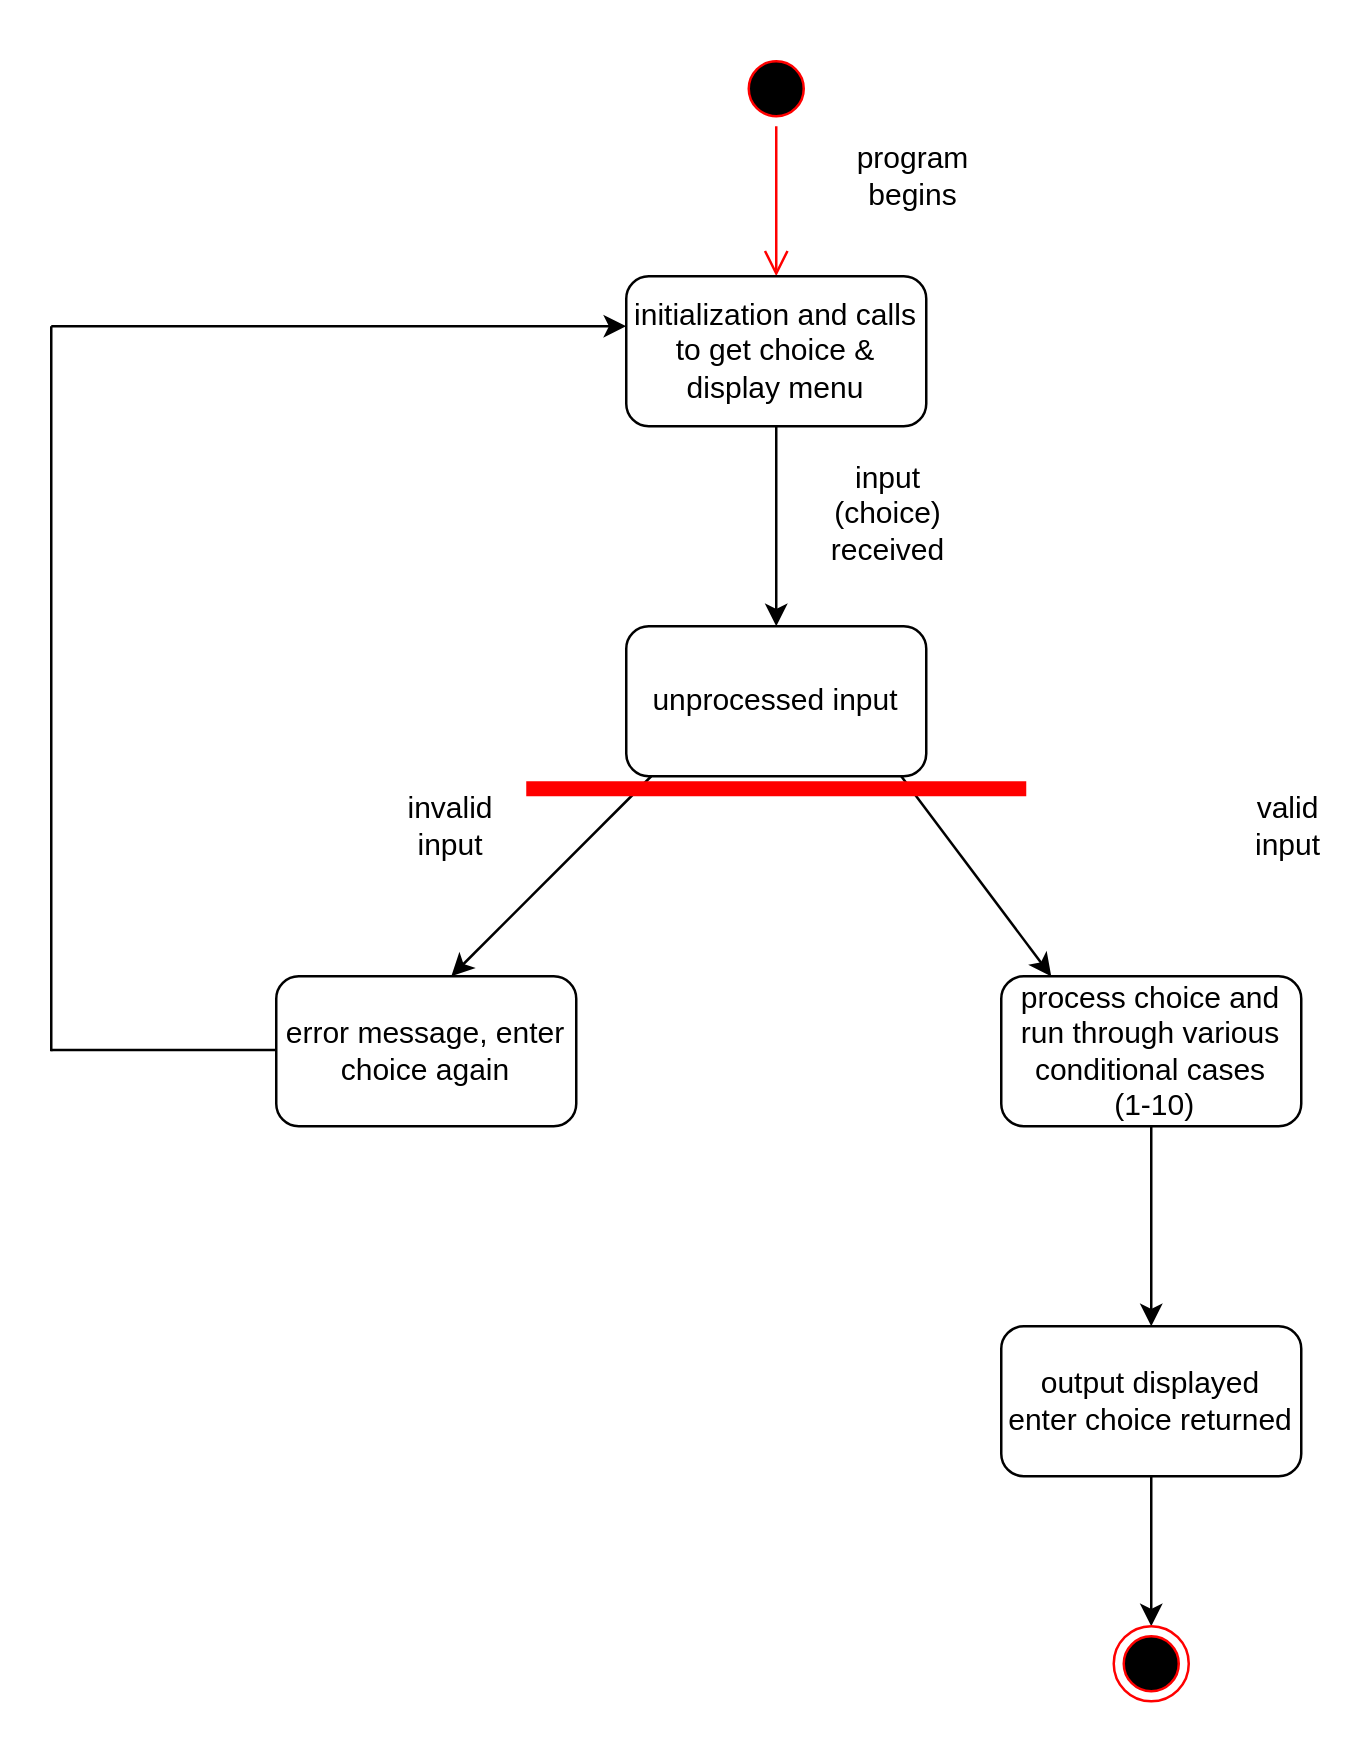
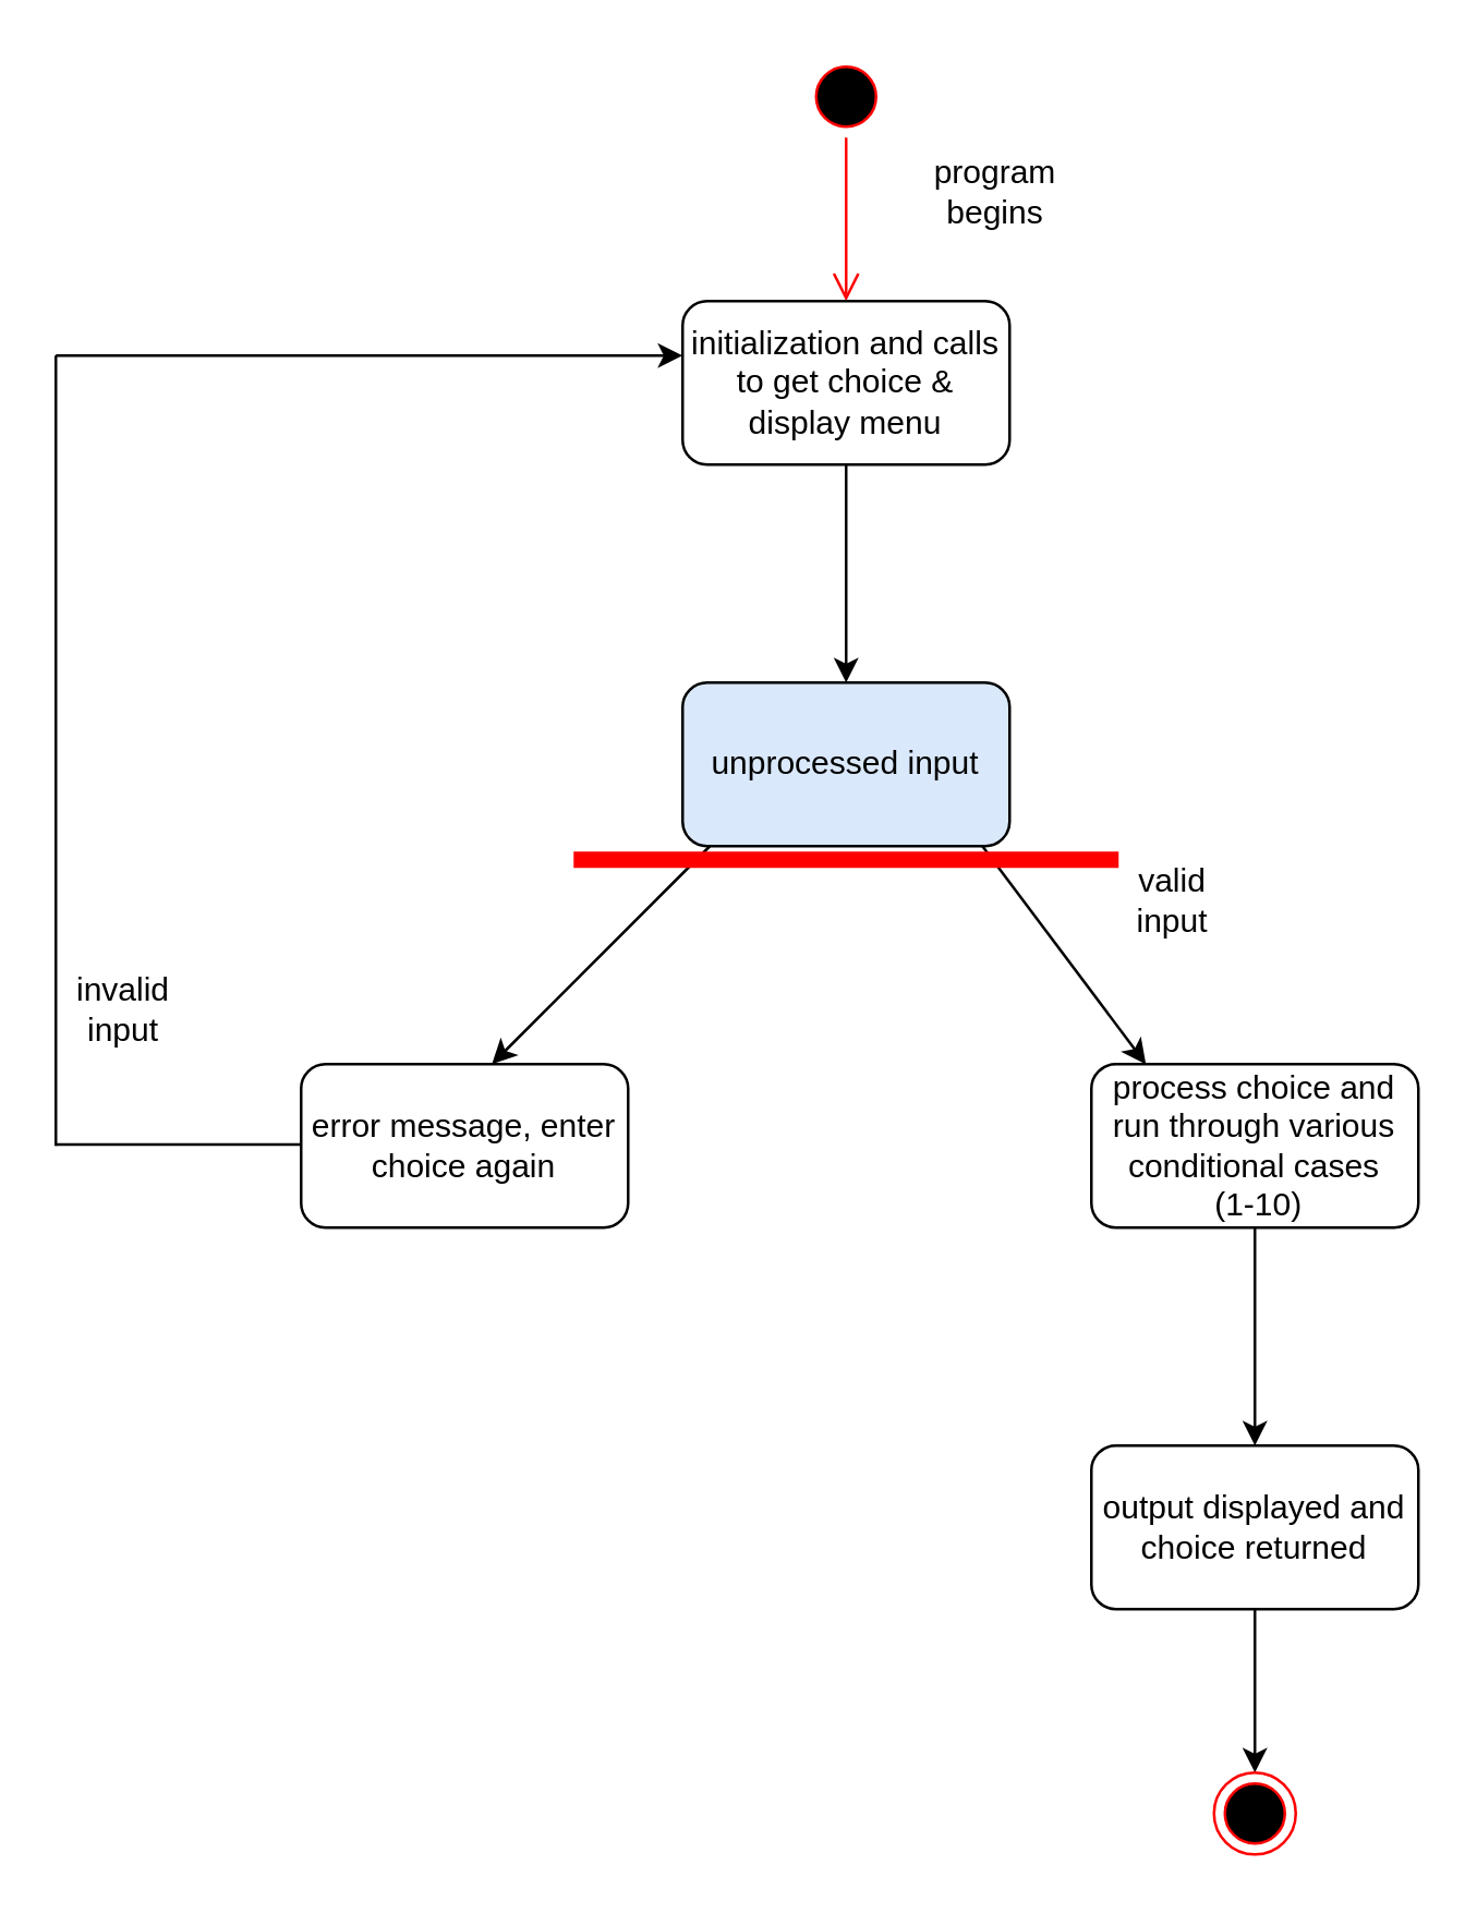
  <mxCell id="0" />
  <mxCell id="1" parent="0" />
  <mxCell id="2" value="" style="ellipse;html=1;shape=startState;fillColor=#000000;strokeColor=#ff0000;" vertex="1" parent="1"><mxGeometry x="295" y="20" width="30" height="30" as="geometry" /></mxCell>
  <mxCell id="3" value="" style="edgeStyle=orthogonalEdgeStyle;html=1;verticalAlign=bottom;endArrow=open;endSize=8;strokeColor=#ff0000;entryX=0.5;entryY=0;entryDx=0;entryDy=0;entryPerimeter=0;" edge="1" source="2" parent="1" target="14"><mxGeometry relative="1" as="geometry"><mxPoint x="310" y="100" as="targetPoint" /></mxGeometry></mxCell>
- <mxCell id="4" value="input (choice) received" style="text;html=1;strokeColor=none;fillColor=none;align=center;verticalAlign=middle;whiteSpace=wrap;rounded=0;" vertex="1" parent="1"><mxGeometry x="330" y="190" width="50" height="30" as="geometry" /></mxCell>
- <mxCell id="5" value="unprocessed input" style="rounded=1;whiteSpace=wrap;html=1;" vertex="1" parent="1"><mxGeometry x="250" y="250" width="120" height="60" as="geometry" /></mxCell>
+ <mxCell id="5" value="unprocessed input" style="rounded=1;whiteSpace=wrap;html=1;fillColor=#dae8fc;" vertex="1" parent="1"><mxGeometry x="250" y="250" width="120" height="60" as="geometry" /></mxCell>
  <mxCell id="6" value="" style="endArrow=classic;html=1;" edge="1" parent="1"><mxGeometry width="50" height="50" relative="1" as="geometry"><mxPoint x="260" y="310" as="sourcePoint" /><mxPoint x="180" y="390" as="targetPoint" /></mxGeometry></mxCell>
  <mxCell id="7" value="" style="endArrow=classic;html=1;" edge="1" parent="1"><mxGeometry width="50" height="50" relative="1" as="geometry"><mxPoint x="360" y="310" as="sourcePoint" /><mxPoint x="420" y="390" as="targetPoint" /></mxGeometry></mxCell>
- <mxCell id="8" value="invalid input" style="text;html=1;strokeColor=none;fillColor=none;align=center;verticalAlign=middle;whiteSpace=wrap;rounded=0;" vertex="1" parent="1"><mxGeometry x="160" y="320" width="40" height="20" as="geometry" /></mxCell>
- <mxCell id="9" value="valid input" style="text;html=1;strokeColor=none;fillColor=none;align=center;verticalAlign=middle;whiteSpace=wrap;rounded=0;" vertex="1" parent="1"><mxGeometry x="495" y="320" width="40" height="20" as="geometry" /></mxCell>
+ <mxCell id="8" value="invalid input" style="text;html=1;strokeColor=none;fillColor=none;align=center;verticalAlign=middle;whiteSpace=wrap;rounded=0;" vertex="1" parent="1"><mxGeometry x="25" y="360" width="40" height="20" as="geometry" /></mxCell>
+ <mxCell id="9" value="valid input" style="text;html=1;strokeColor=none;fillColor=none;align=center;verticalAlign=middle;whiteSpace=wrap;rounded=0;" vertex="1" parent="1"><mxGeometry x="410" y="320" width="40" height="20" as="geometry" /></mxCell>
  <mxCell id="10" value="error message, enter choice again" style="rounded=1;whiteSpace=wrap;html=1;" vertex="1" parent="1"><mxGeometry x="110" y="390" width="120" height="60" as="geometry" /></mxCell>
  <mxCell id="11" value="" style="edgeStyle=orthogonalEdgeStyle;rounded=0;orthogonalLoop=1;jettySize=auto;html=1;" edge="1" parent="1" source="12"><mxGeometry relative="1" as="geometry"><mxPoint x="460" y="530" as="targetPoint" /></mxGeometry></mxCell>
  <mxCell id="12" value="process choice and run through various conditional cases&lt;br&gt;&amp;nbsp;(1-10)" style="rounded=1;whiteSpace=wrap;html=1;" vertex="1" parent="1"><mxGeometry x="400" y="390" width="120" height="60" as="geometry" /></mxCell>
  <mxCell id="13" value="" style="edgeStyle=orthogonalEdgeStyle;rounded=0;orthogonalLoop=1;jettySize=auto;html=1;" edge="1" parent="1" source="14" target="5"><mxGeometry relative="1" as="geometry" /></mxCell>
  <mxCell id="14" value="initialization and calls to get choice &amp;amp; display menu" style="rounded=1;whiteSpace=wrap;html=1;" vertex="1" parent="1"><mxGeometry x="250" y="110" width="120" height="60" as="geometry" /></mxCell>
  <mxCell id="15" value="" style="endArrow=none;html=1;" edge="1" parent="1"><mxGeometry width="50" height="50" relative="1" as="geometry"><mxPoint x="20" y="419.5" as="sourcePoint" /><mxPoint x="110" y="419.5" as="targetPoint" /></mxGeometry></mxCell>
  <mxCell id="16" value="" style="endArrow=none;html=1;" edge="1" parent="1"><mxGeometry width="50" height="50" relative="1" as="geometry"><mxPoint x="20" y="420" as="sourcePoint" /><mxPoint x="20" y="130" as="targetPoint" /></mxGeometry></mxCell>
  <mxCell id="17" value="" style="endArrow=classic;html=1;" edge="1" parent="1"><mxGeometry width="50" height="50" relative="1" as="geometry"><mxPoint x="20" y="130" as="sourcePoint" /><mxPoint x="250" y="130" as="targetPoint" /></mxGeometry></mxCell>
  <mxCell id="18" value="program begins" style="text;html=1;strokeColor=none;fillColor=none;align=center;verticalAlign=middle;whiteSpace=wrap;rounded=0;" vertex="1" parent="1"><mxGeometry x="345" y="60" width="40" height="20" as="geometry" /></mxCell>
  <mxCell id="19" value="" style="shape=line;html=1;strokeWidth=6;strokeColor=#ff0000;" vertex="1" parent="1"><mxGeometry x="210" y="310" width="200" height="10" as="geometry" /></mxCell>
  <mxCell id="20" value="" style="edgeStyle=orthogonalEdgeStyle;rounded=0;orthogonalLoop=1;jettySize=auto;html=1;" edge="1" parent="1" source="21" target="22"><mxGeometry relative="1" as="geometry" /></mxCell>
- <mxCell id="21" value="output displayed enter choice returned" style="rounded=1;whiteSpace=wrap;html=1;" vertex="1" parent="1"><mxGeometry x="400" y="530" width="120" height="60" as="geometry" /></mxCell>
+ <mxCell id="21" value="output displayed and choice returned" style="rounded=1;whiteSpace=wrap;html=1;" vertex="1" parent="1"><mxGeometry x="400" y="530" width="120" height="60" as="geometry" /></mxCell>
  <mxCell id="22" value="" style="ellipse;html=1;shape=endState;fillColor=#000000;strokeColor=#ff0000;" vertex="1" parent="1"><mxGeometry x="445" y="650" width="30" height="30" as="geometry" /></mxCell>
